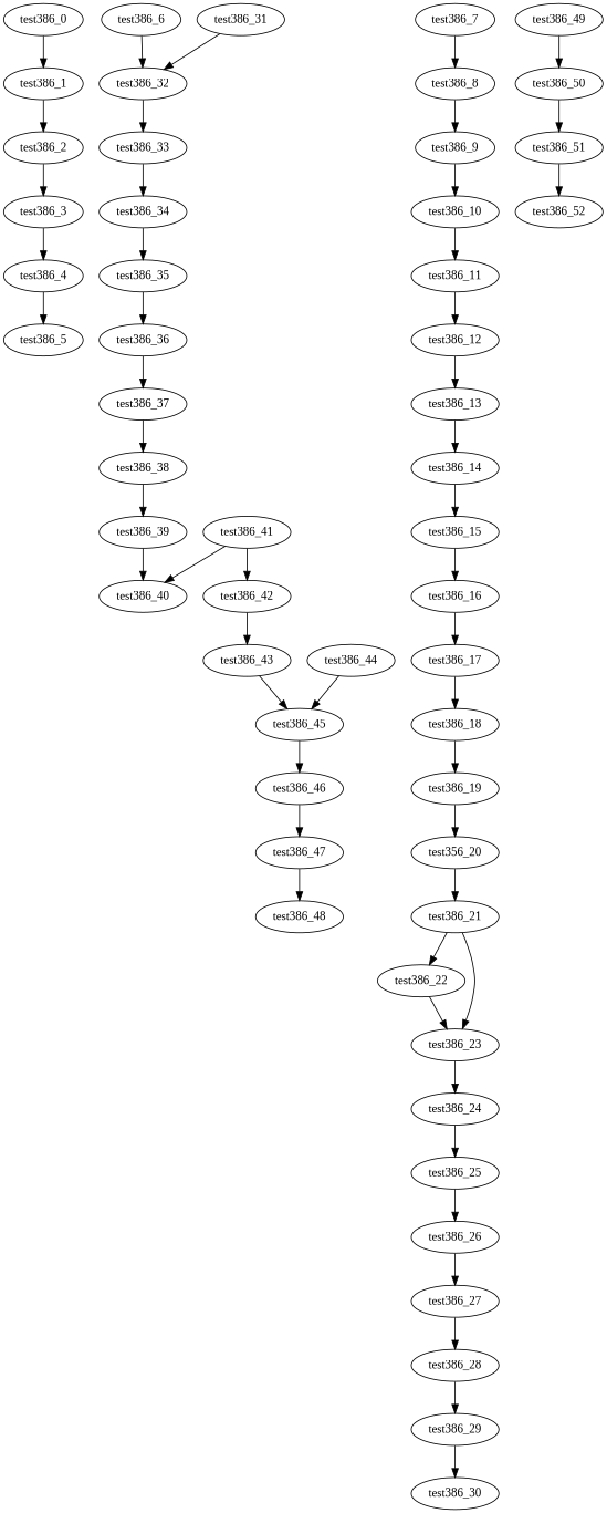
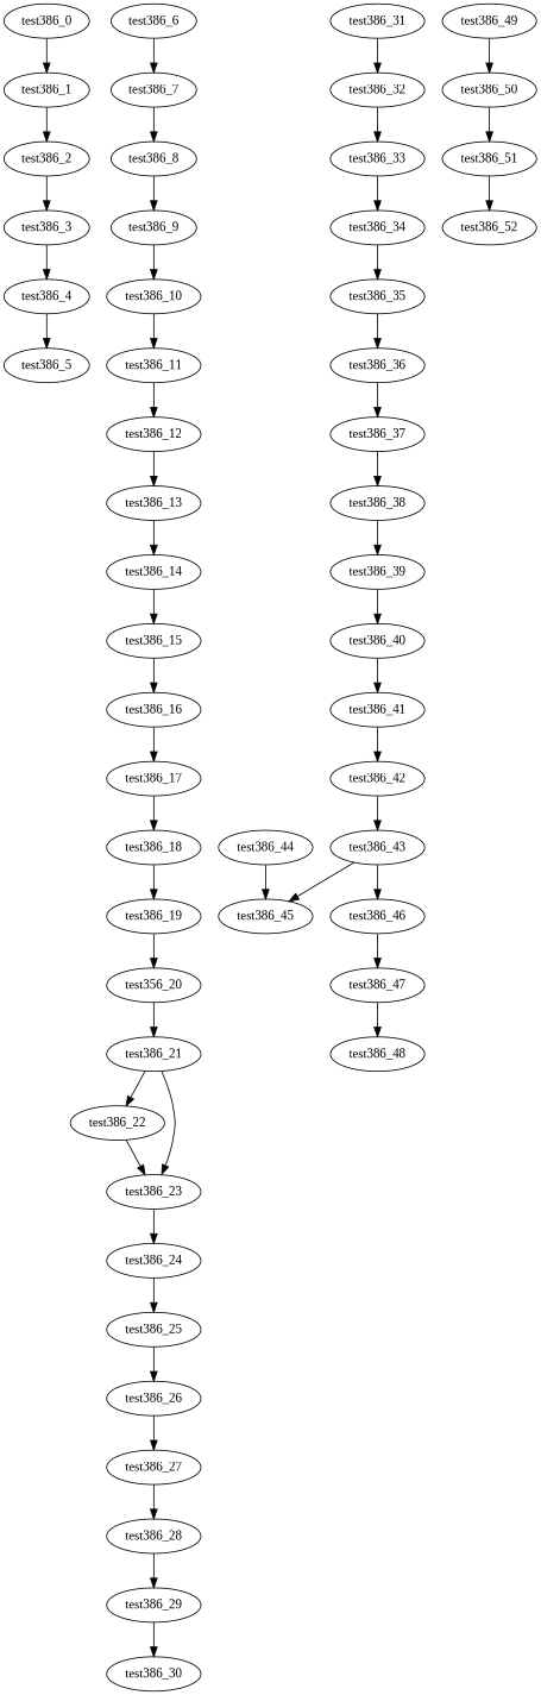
  digraph {
    fontname="Liberation Serif"
    node [fontname="Liberation Serif"]
    edge [fontname="Liberation Serif"]
    test386_0
    test386_1
    test386_2
    test386_3
    test386_4
    test386_5
    test386_6
    test386_7
    test386_8
    test386_9
    test386_10
    test386_11
    test386_12
    test386_13
    test386_14
    test386_15
    test386_16
    test386_17
    test386_18
    test386_19
    n21 [label=test356_20]
    test386_21
    test386_22
    test386_23
    test386_24
    test386_25
    test386_26
    test386_27
    test386_28
    test386_29
    test386_30
    test386_31
    test386_32
    test386_33
    test386_34
    test386_35
    test386_36
    test386_37
    test386_38
    test386_39
    test386_40
    test386_41
    test386_42
    test386_43
    test386_45
    test386_44
    test386_46
    test386_47
    test386_48
    test386_49
    test386_50
    test386_51
    test386_52
    test386_0 -> test386_1
    test386_1 -> test386_2
    test386_2 -> test386_3
    test386_3 -> test386_4
    test386_4 -> test386_5
-   test386_6 -> test386_32
+   test386_6 -> test386_7
    test386_7 -> test386_8
    test386_8 -> test386_9
    test386_9 -> test386_10
    test386_10 -> test386_11
    test386_11 -> test386_12
    test386_12 -> test386_13
    test386_13 -> test386_14
    test386_14 -> test386_15
    test386_15 -> test386_16
    test386_16 -> test386_17
    test386_17 -> test386_18
    test386_18 -> test386_19
    test386_19 -> n21
    n21 -> test386_21
    test386_21 -> test386_22
    test386_21 -> test386_23
    test386_22 -> test386_23
    test386_23 -> test386_24
    test386_24 -> test386_25
    test386_25 -> test386_26
    test386_26 -> test386_27
    test386_27 -> test386_28
    test386_28 -> test386_29
    test386_29 -> test386_30
    test386_31 -> test386_32
    test386_32 -> test386_33
    test386_33 -> test386_34
    test386_34 -> test386_35
    test386_35 -> test386_36
    test386_36 -> test386_37
    test386_37 -> test386_38
    test386_38 -> test386_39
    test386_39 -> test386_40
-   test386_41 -> test386_40
+   test386_40 -> test386_41
    test386_41 -> test386_42
    test386_42 -> test386_43
    test386_43 -> test386_45
-   test386_45 -> test386_46
+   test386_43 -> test386_46
    test386_44 -> test386_45
    test386_46 -> test386_47
    test386_47 -> test386_48
    test386_49 -> test386_50
    test386_50 -> test386_51
    test386_51 -> test386_52
  }
